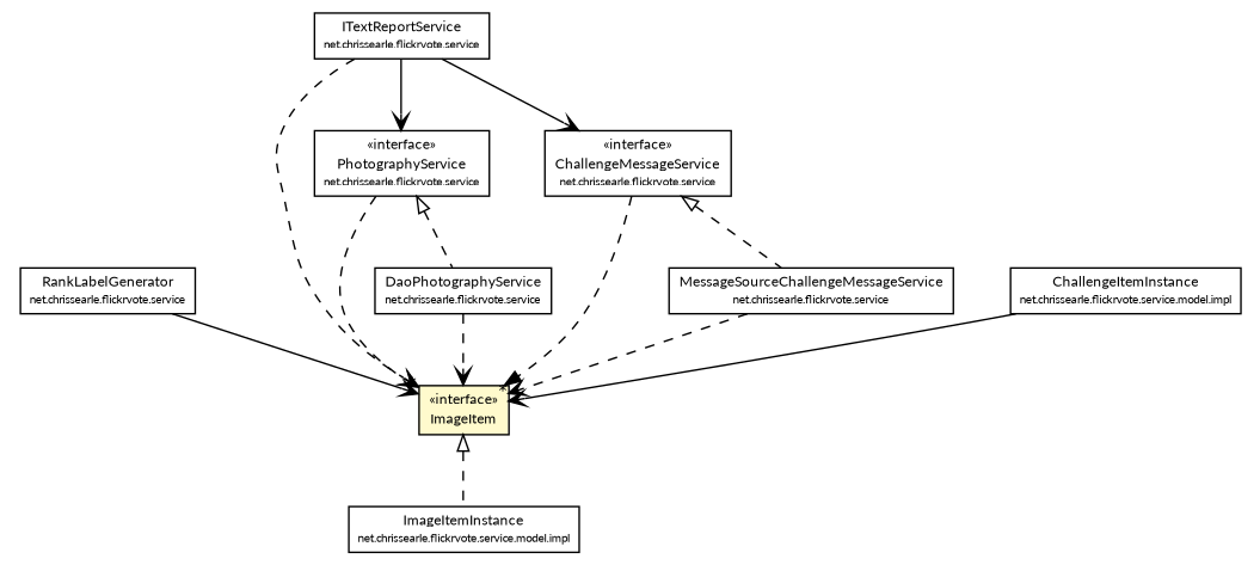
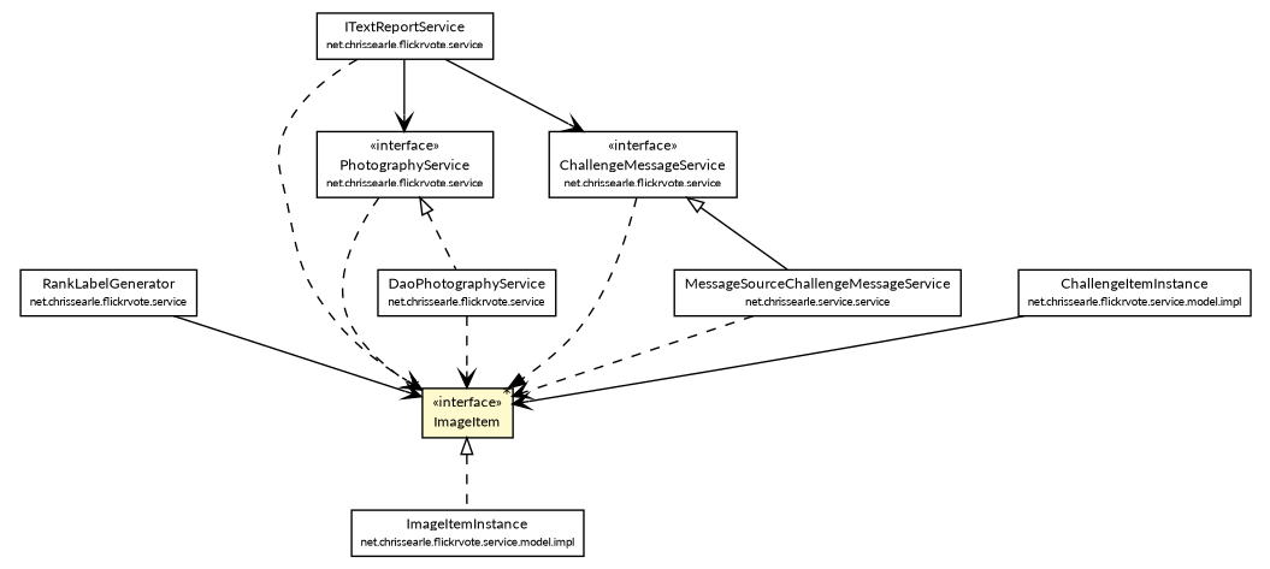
  digraph {
    fontname=Lato
    node [fontcolor=black fontname=Lato fontsize=9.0 shape=plaintext]
    edge [arrowhead=open color=black fontcolor=black fontname=Lato fontsize=10.0 headport=p labelfontname=Helvetica labelfontsize=10 tailport=p style=dashed]
    n1 [label=<<table border="0" cellborder="1" cellspacing="0" cellpadding="2" port="p" href="../RankLabelGenerator.html"> 		<tr><td><table border="0" cellspacing="0" cellpadding="1"> 			<tr><td> RankLabelGenerator </td></tr> 			<tr><td><font point-size="7.0"> net.chrissearle.flickrvote.service </font></td></tr> 		</table></td></tr> 		</table>>]
    n2 [label=<<table border="0" cellborder="1" cellspacing="0" cellpadding="2" port="p" bgcolor="lemonChiffon" href="./ImageItem.html"> 		<tr><td><table border="0" cellspacing="0" cellpadding="1"> 			<tr><td> &laquo;interface&raquo; </td></tr> 			<tr><td> ImageItem </td></tr> 		</table></td></tr> 		</table>>]
    n3 [label=<<table border="0" cellborder="1" cellspacing="0" cellpadding="2" port="p" href="./impl/ImageItemInstance.html"> 		<tr><td><table border="0" cellspacing="0" cellpadding="1"> 			<tr><td> ImageItemInstance </td></tr> 			<tr><td><font point-size="7.0"> net.chrissearle.flickrvote.service.model.impl </font></td></tr> 		</table></td></tr> 		</table>>]
-   n4 [label=<<table border="0" cellborder="1" cellspacing="0" cellpadding="2" port="p" href="../MessageSourceChallengeMessageService.html"> 		<tr><td><table border="0" cellspacing="0" cellpadding="1"> 			<tr><td> MessageSourceChallengeMessageService </td></tr> 			<tr><td><font point-size="7.0"> net.chrissearle.flickrvote.service </font></td></tr> 		</table></td></tr> 		</table>>]
+   n4 [label=<<table border="0" cellborder="1" cellspacing="0" cellpadding="2" port="p" href="../MessageSourceChallengeMessageService.html"> 		<tr><td><table border="0" cellspacing="0" cellpadding="1"> 			<tr><td> MessageSourceChallengeMessageService </td></tr> 			<tr><td><font point-size="7.0"> net.chrissearle.service.service </font></td></tr> 		</table></td></tr> 		</table>>]
    n5 [label=<<table border="0" cellborder="1" cellspacing="0" cellpadding="2" port="p" href="../ITextReportService.html"> 		<tr><td><table border="0" cellspacing="0" cellpadding="1"> 			<tr><td> ITextReportService </td></tr> 			<tr><td><font point-size="7.0"> net.chrissearle.flickrvote.service </font></td></tr> 		</table></td></tr> 		</table>>]
    n6 [label=<<table border="0" cellborder="1" cellspacing="0" cellpadding="2" port="p" href="../PhotographyService.html"> 		<tr><td><table border="0" cellspacing="0" cellpadding="1"> 			<tr><td> &laquo;interface&raquo; </td></tr> 			<tr><td> PhotographyService </td></tr> 			<tr><td><font point-size="7.0"> net.chrissearle.flickrvote.service </font></td></tr> 		</table></td></tr> 		</table>>]
    n7 [label=<<table border="0" cellborder="1" cellspacing="0" cellpadding="2" port="p" href="../ChallengeMessageService.html"> 		<tr><td><table border="0" cellspacing="0" cellpadding="1"> 			<tr><td> &laquo;interface&raquo; </td></tr> 			<tr><td> ChallengeMessageService </td></tr> 			<tr><td><font point-size="7.0"> net.chrissearle.flickrvote.service </font></td></tr> 		</table></td></tr> 		</table>>]
    n8 [label=<<table border="0" cellborder="1" cellspacing="0" cellpadding="2" port="p" href="../DaoPhotographyService.html"> 		<tr><td><table border="0" cellspacing="0" cellpadding="1"> 			<tr><td> DaoPhotographyService </td></tr> 			<tr><td><font point-size="7.0"> net.chrissearle.flickrvote.service </font></td></tr> 		</table></td></tr> 		</table>>]
    n9 [label=<<table border="0" cellborder="1" cellspacing="0" cellpadding="2" port="p" href="./impl/ChallengeItemInstance.html"> 		<tr><td><table border="0" cellspacing="0" cellpadding="1"> 			<tr><td> ChallengeItemInstance </td></tr> 			<tr><td><font point-size="7.0"> net.chrissearle.flickrvote.service.model.impl </font></td></tr> 		</table></td></tr> 		</table>>]
    n1 -> n2 [headlabel="*" style=""]
    n2 -> n3 [arrowtail=empty dir=back fontsize=10 arrowhead="" color="" fontcolor=""]
    n4 -> n2
    n5 -> n2
    n5 -> n6 [style=""]
    n5 -> n7 [style=""]
    n6 -> n2
    n6 -> n8 [arrowtail=empty dir=back fontsize=10 arrowhead="" color="" fontcolor=""]
    n7 -> n2 [arrowhead=normal]
-   n7 -> n4 [arrowtail=empty dir=back fontsize=10 arrowhead="" color="" fontcolor=""]
+   n7 -> n4 [arrowtail=empty dir=back fontsize=10 style=solid arrowhead="" color="" fontcolor=""]
    n8 -> n2
    n9 -> n2 [headlabel="*" style=""]
  }
